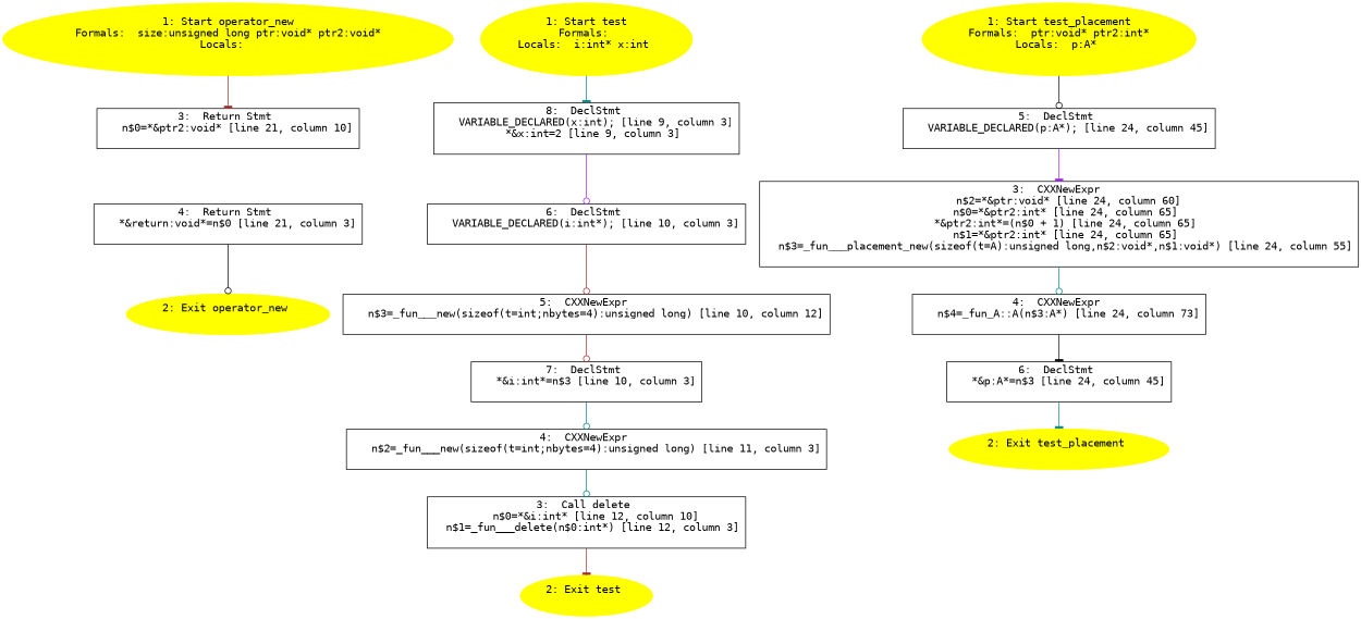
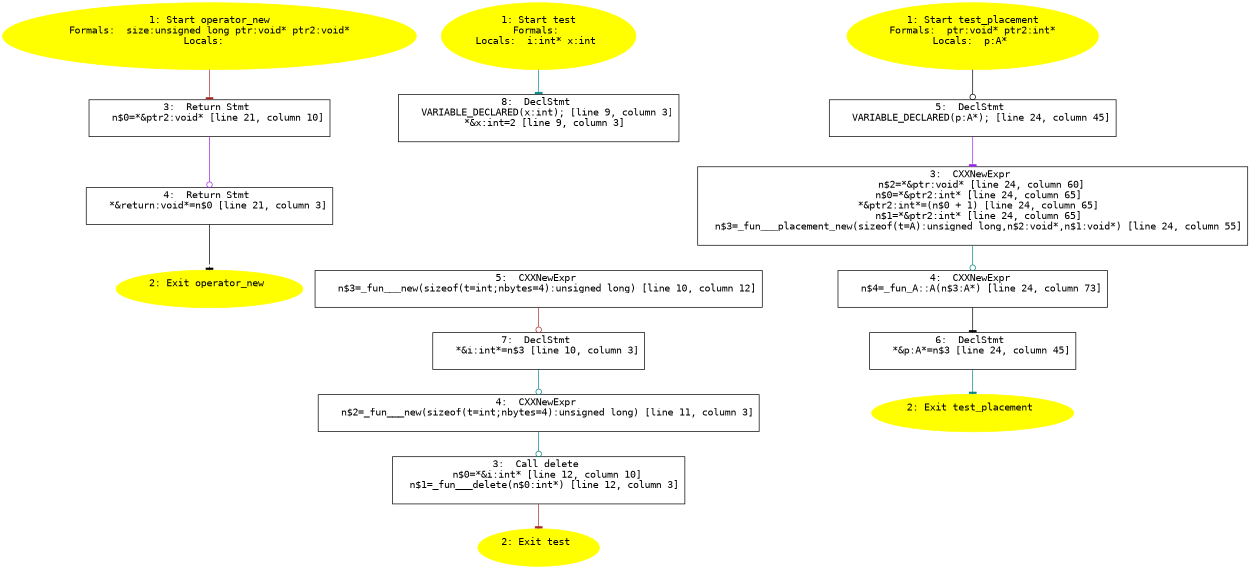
  digraph {
    fontname="DejaVu Sans Mono"
    node [fontname="DejaVu Sans Mono" shape=box]
    edge [arrowhead=odot color=teal fontname="DejaVu Sans Mono"]
    n1 [color=yellow label="1: Start operator_new\nFormals:  size:unsigned long ptr:void* ptr2:void*\nLocals:  \n  " style=filled shape=""]
    n2 [label="3:  Return Stmt \n   n$0=*&ptr2:void* [line 21, column 10]\n "]
    n3 [label="4:  Return Stmt \n   *&return:void*=n$0 [line 21, column 3]\n "]
    n4 [color=yellow label="2: Exit operator_new \n  " style=filled shape=""]
    n5 [color=yellow label="1: Start test\nFormals: \nLocals:  i:int* x:int \n  " style=filled shape=""]
    n6 [label="8:  DeclStmt \n   VARIABLE_DECLARED(x:int); [line 9, column 3]\n  *&x:int=2 [line 9, column 3]\n "]
-   n7 [label="6:  DeclStmt \n   VARIABLE_DECLARED(i:int*); [line 10, column 3]\n "]
    n8 [label="5:  CXXNewExpr \n   n$3=_fun___new(sizeof(t=int;nbytes=4):unsigned long) [line 10, column 12]\n "]
    n9 [color=yellow label="2: Exit test \n  " style=filled shape=""]
    n10 [label="3:  Call delete \n   n$0=*&i:int* [line 12, column 10]\n  n$1=_fun___delete(n$0:int*) [line 12, column 3]\n "]
    n11 [label="4:  CXXNewExpr \n   n$2=_fun___new(sizeof(t=int;nbytes=4):unsigned long) [line 11, column 3]\n "]
    n12 [label="7:  DeclStmt \n   *&i:int*=n$3 [line 10, column 3]\n "]
    n13 [color=yellow label="1: Start test_placement\nFormals:  ptr:void* ptr2:int*\nLocals:  p:A* \n  " style=filled shape=""]
    n14 [label="5:  DeclStmt \n   VARIABLE_DECLARED(p:A*); [line 24, column 45]\n "]
    n15 [label="3:  CXXNewExpr \n   n$2=*&ptr:void* [line 24, column 60]\n  n$0=*&ptr2:int* [line 24, column 65]\n  *&ptr2:int*=(n$0 + 1) [line 24, column 65]\n  n$1=*&ptr2:int* [line 24, column 65]\n  n$3=_fun___placement_new(sizeof(t=A):unsigned long,n$2:void*,n$1:void*) [line 24, column 55]\n "]
    n16 [label="4:  CXXNewExpr \n   n$4=_fun_A::A(n$3:A*) [line 24, column 73]\n "]
    n17 [color=yellow label="2: Exit test_placement \n  " style=filled shape=""]
    n18 [label="6:  DeclStmt \n   *&p:A*=n$3 [line 24, column 45]\n "]
    n1 -> n2 [arrowhead=tee color=brown]
-   n3 -> n4 [color=black]
+   n2 -> n3 [color=purple]
+   n3 -> n4 [arrowhead=tee color=black]
    n5 -> n6 [arrowhead=tee]
-   n6 -> n7 [color=purple]
-   n7 -> n8 [color=brown]
    n8 -> n12 [color=brown]
    n10 -> n9 [arrowhead=tee color=brown]
    n11 -> n10
    n12 -> n11
    n13 -> n14 [color=black]
    n14 -> n15 [arrowhead=tee color=purple]
    n15 -> n16
    n16 -> n18 [arrowhead=tee color=black]
    n18 -> n17 [arrowhead=tee]
  }
